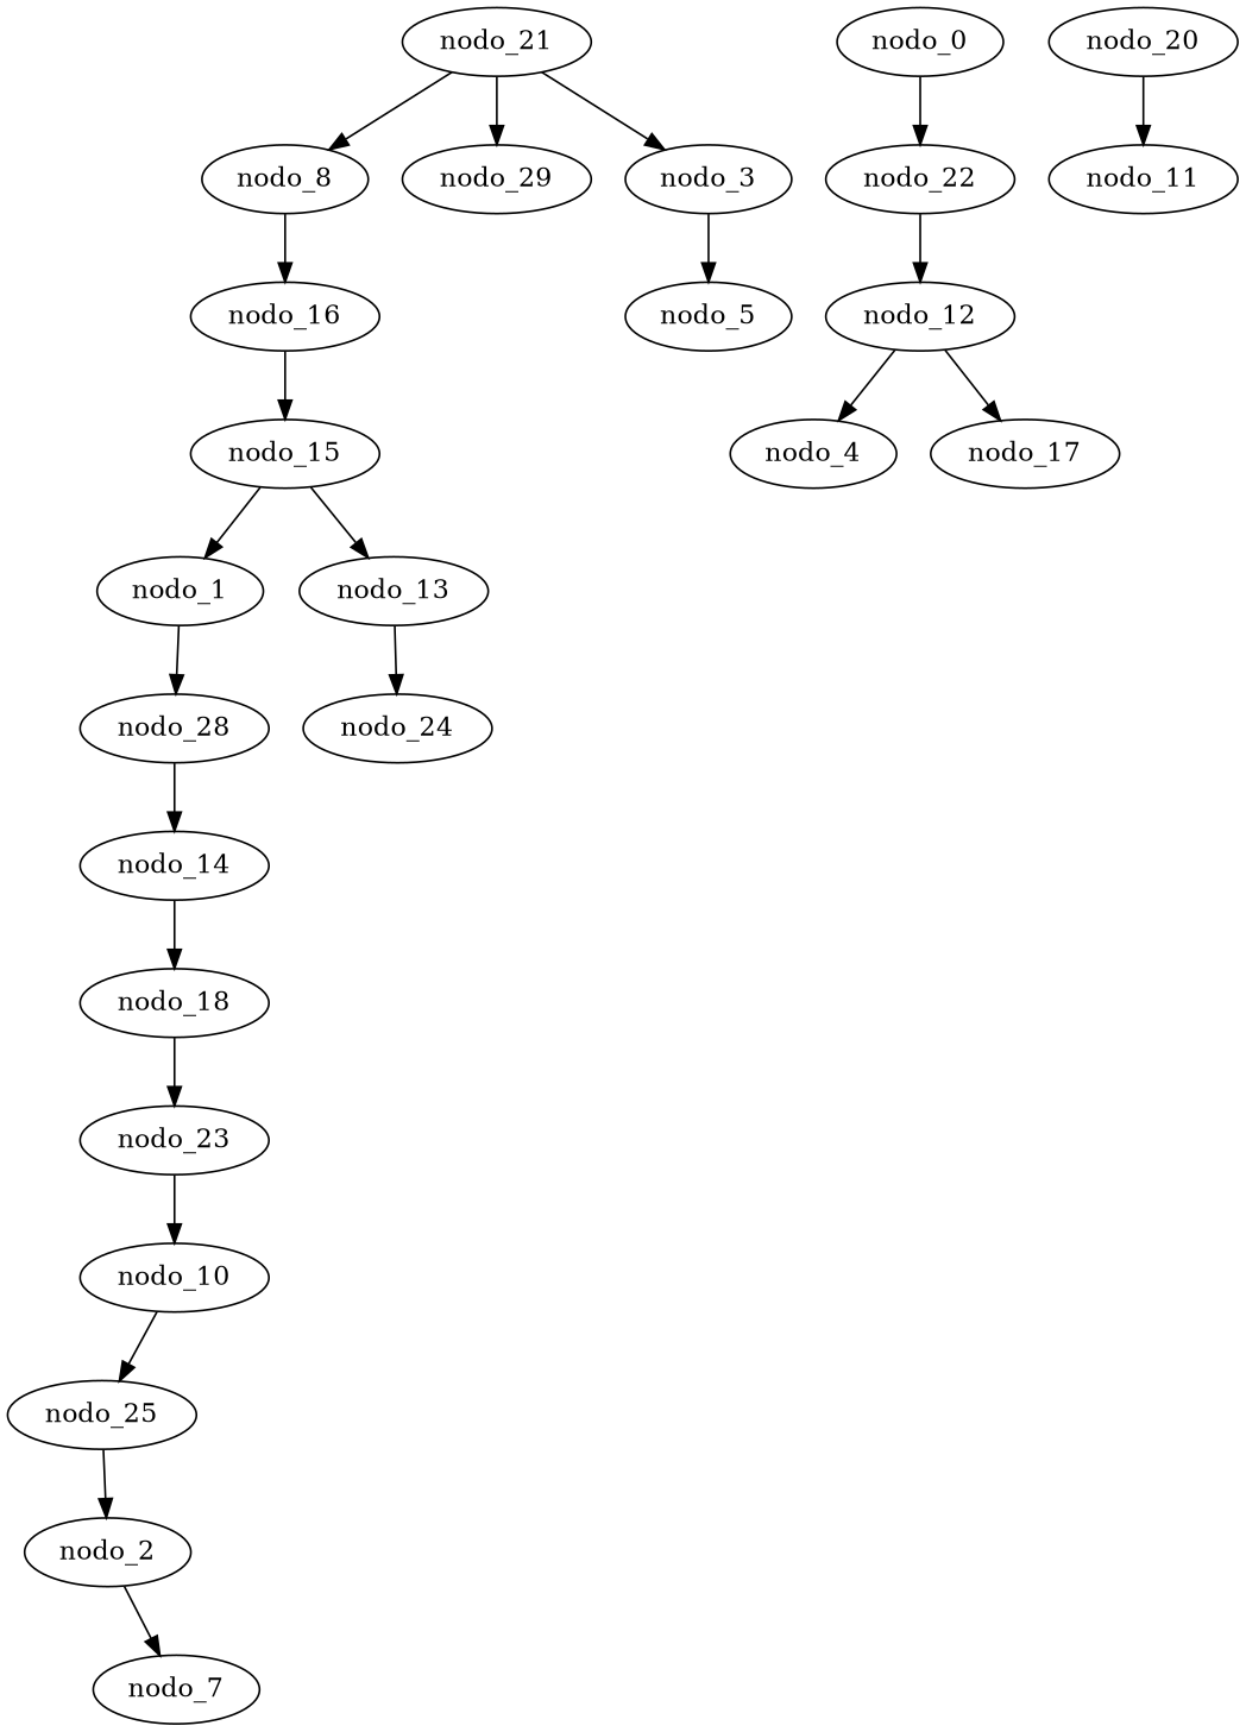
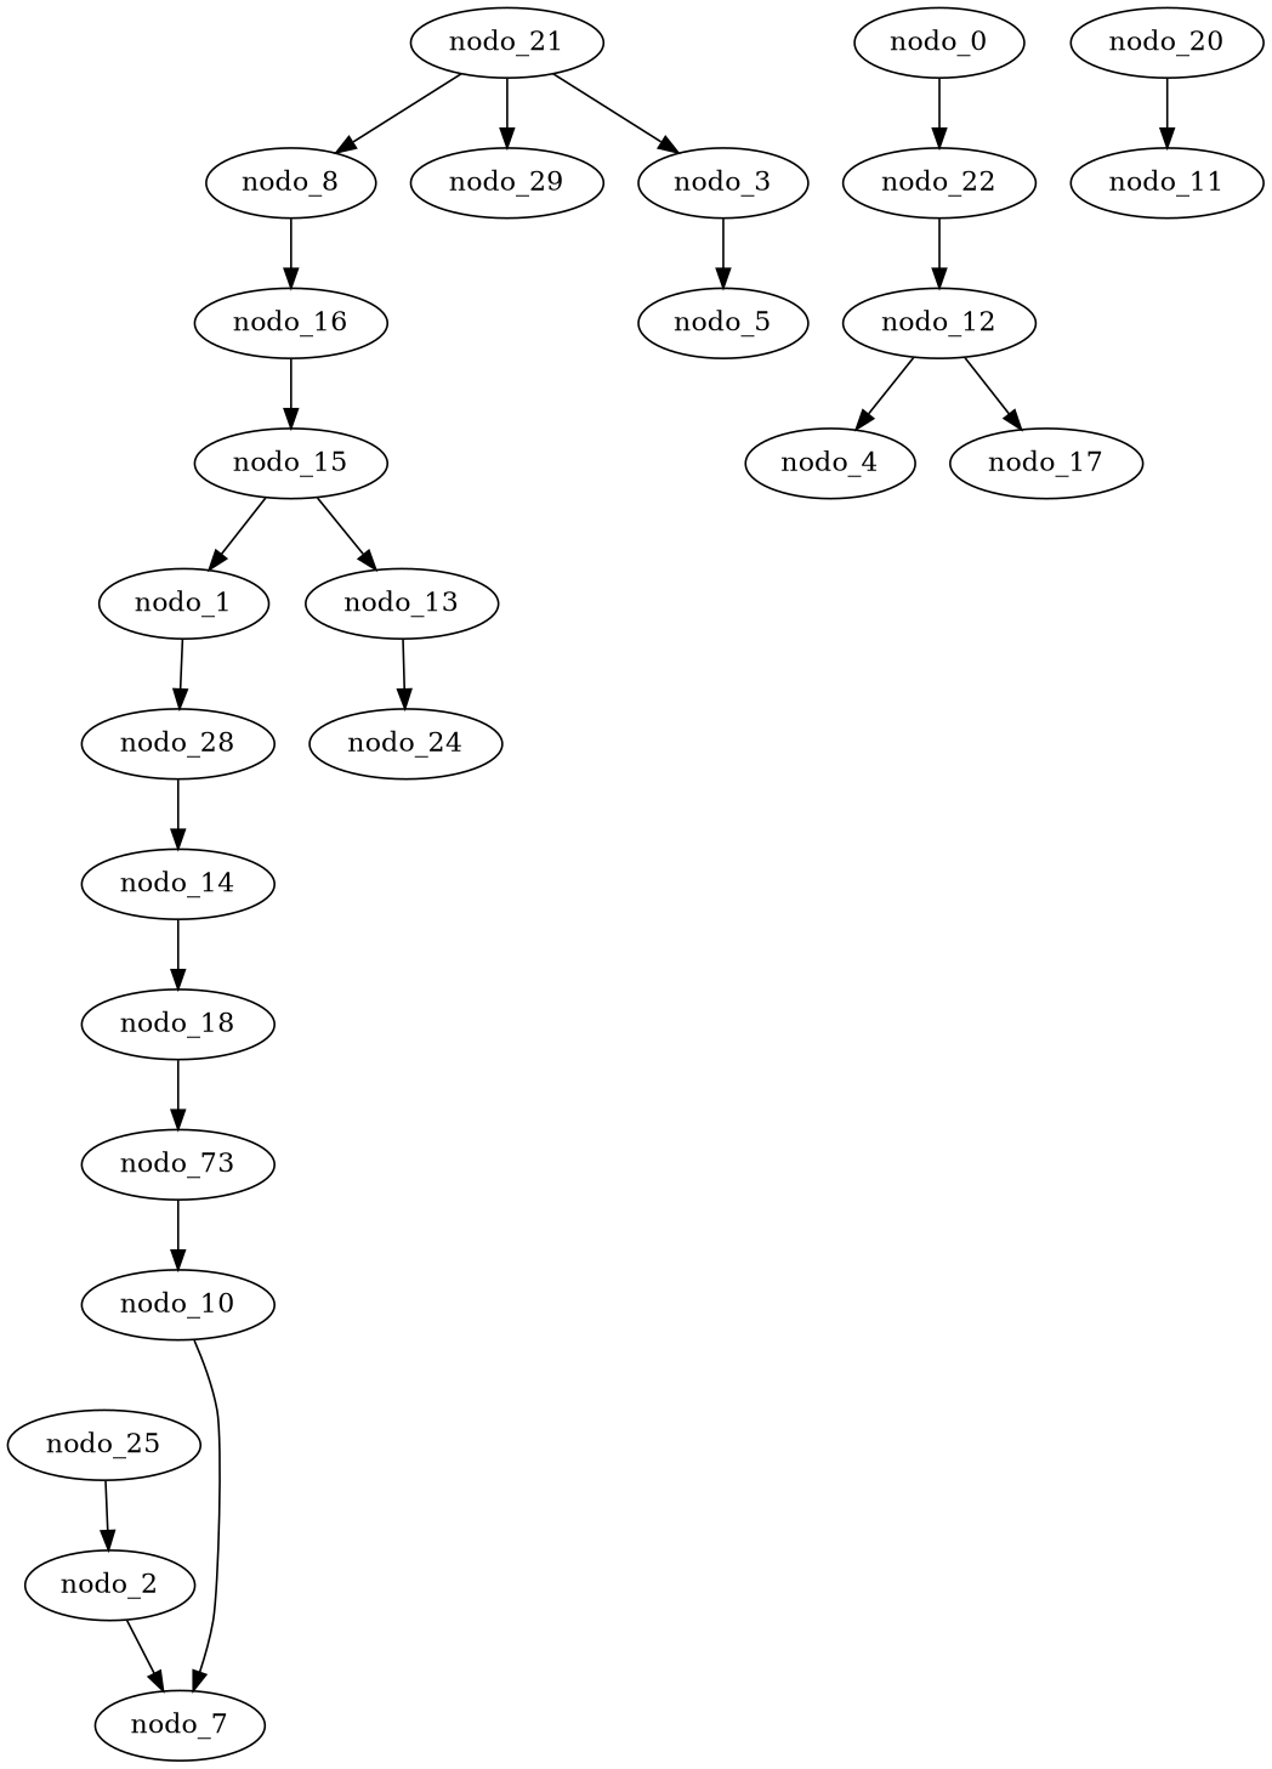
  digraph {
    nodo_15
    nodo_1
    nodo_13
    nodo_28
    nodo_24
    nodo_14
    nodo_12
    nodo_4
    nodo_17
    nodo_18
-   nodo_23
+   nodo_23 [label=nodo_73]
    nodo_10
    nodo_25
    nodo_2
    nodo_21
    nodo_8
    nodo_29
    nodo_3
    nodo_20
    nodo_11
    nodo_16
    nodo_22
    nodo_5
    nodo_7
    nodo_0
    nodo_15 -> nodo_1
    nodo_15 -> nodo_13
    nodo_1 -> nodo_28
    nodo_13 -> nodo_24
    nodo_28 -> nodo_14
    nodo_14 -> nodo_18
    nodo_12 -> nodo_4
    nodo_12 -> nodo_17
    nodo_18 -> nodo_23
    nodo_23 -> nodo_10
-   nodo_10 -> nodo_25
+   nodo_10 -> nodo_7
    nodo_25 -> nodo_2
    nodo_2 -> nodo_7
    nodo_21 -> nodo_8
    nodo_21 -> nodo_29
    nodo_21 -> nodo_3
    nodo_8 -> nodo_16
    nodo_3 -> nodo_5
    nodo_20 -> nodo_11
    nodo_16 -> nodo_15
    nodo_22 -> nodo_12
    nodo_0 -> nodo_22
  }
